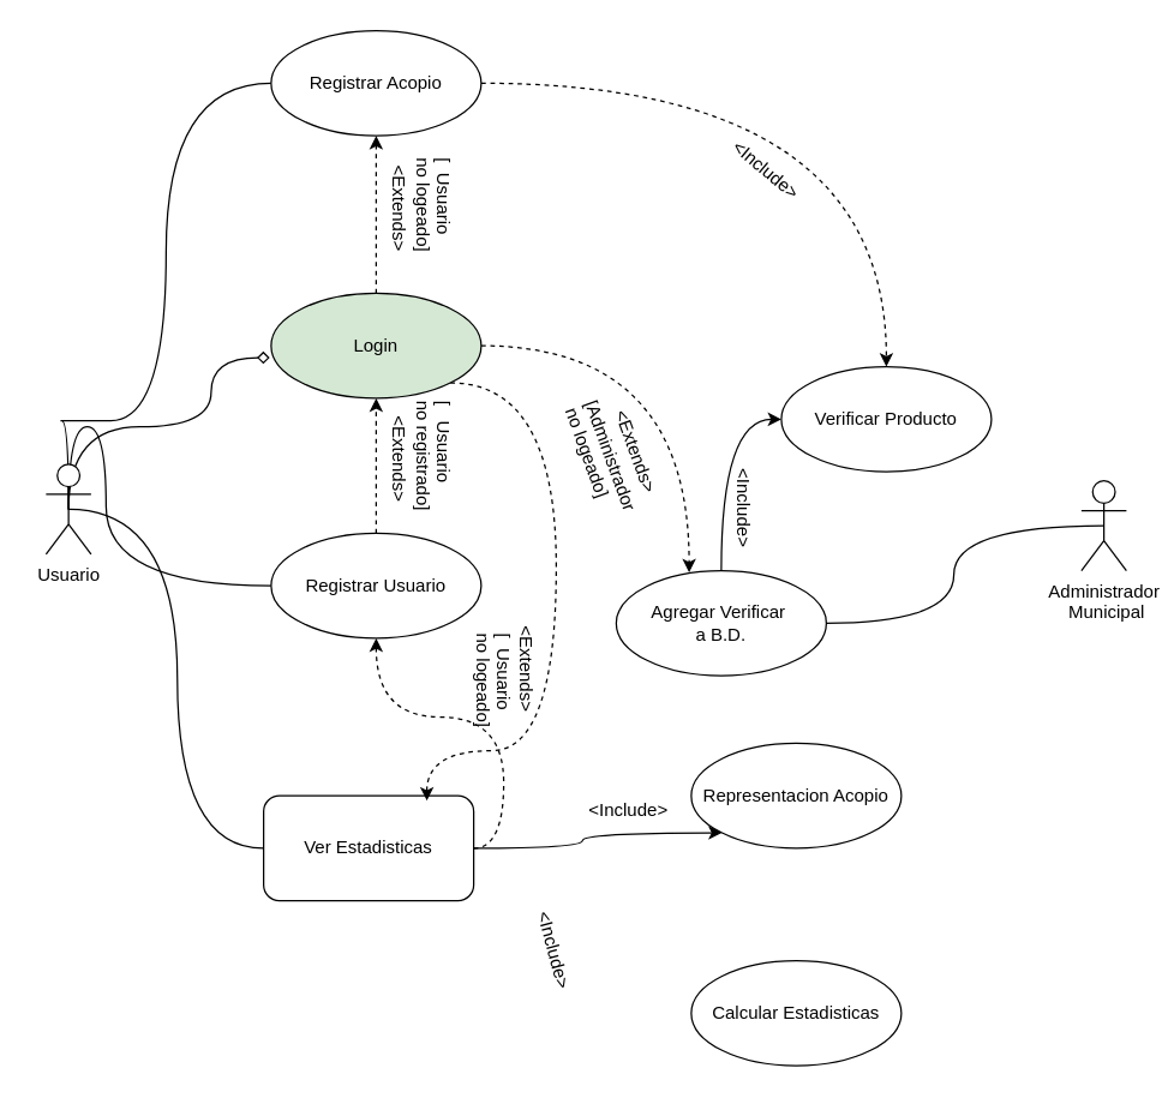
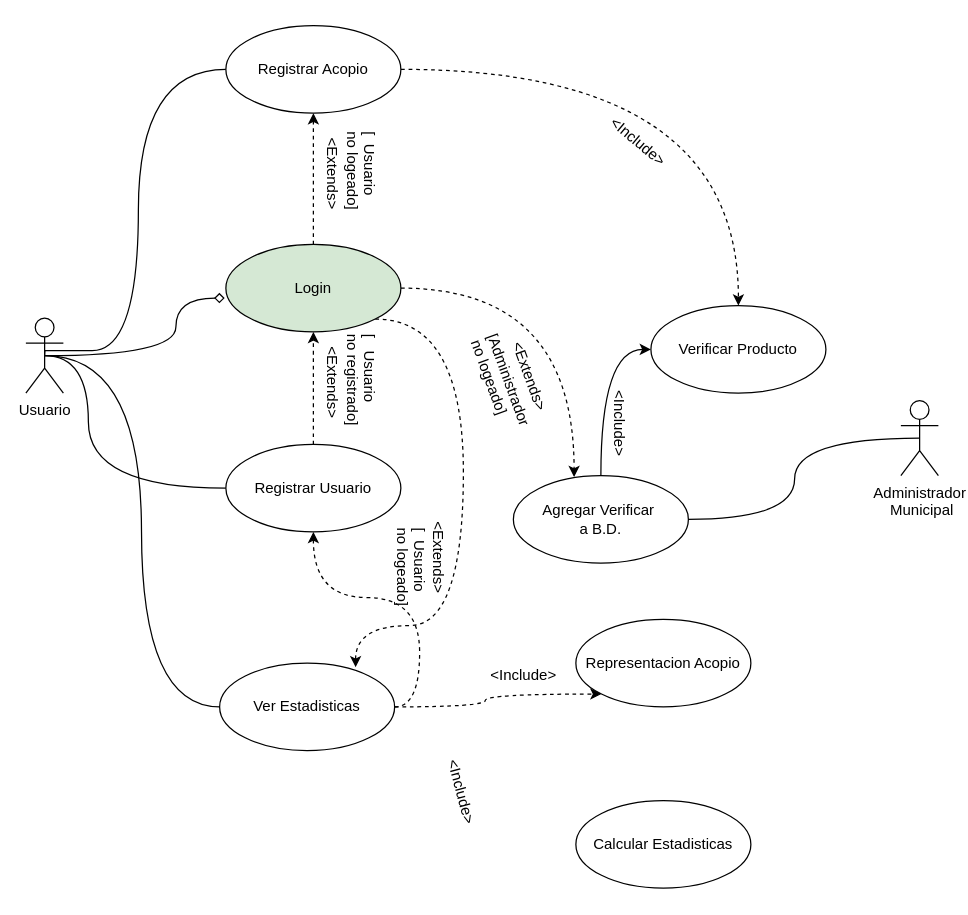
  <mxCell id="0" />
  <mxCell id="1" parent="0" />
  <mxCell id="2" style="edgeStyle=orthogonalEdgeStyle;curved=1;rounded=0;orthogonalLoop=1;jettySize=auto;html=1;exitX=0.5;exitY=0.5;exitDx=0;exitDy=0;exitPerimeter=0;endArrow=none;endFill=0;entryX=0;entryY=0.5;entryDx=0;entryDy=0;" parent="1" source="6" target="10" edge="1"><mxGeometry relative="1" as="geometry"><mxPoint x="170" y="49.765" as="targetPoint" /><Array as="points"><mxPoint x="36" y="280" /><mxPoint x="110" y="280" /><mxPoint x="110" y="54" /></Array></mxGeometry></mxCell>
  <mxCell id="3" style="edgeStyle=orthogonalEdgeStyle;curved=1;rounded=0;orthogonalLoop=1;jettySize=auto;html=1;exitX=0.5;exitY=0.5;exitDx=0;exitDy=0;exitPerimeter=0;entryX=-0.007;entryY=0.614;entryDx=0;entryDy=0;endArrow=diamond;endFill=0;entryPerimeter=0;" parent="1" source="6" target="14" edge="1"><mxGeometry relative="1" as="geometry"><Array as="points"><mxPoint x="140" y="284" /><mxPoint x="140" y="238" /></Array></mxGeometry></mxCell>
  <mxCell id="4" style="edgeStyle=orthogonalEdgeStyle;curved=1;rounded=0;orthogonalLoop=1;jettySize=auto;html=1;exitX=0.5;exitY=0.5;exitDx=0;exitDy=0;exitPerimeter=0;entryX=0;entryY=0.5;entryDx=0;entryDy=0;endArrow=none;endFill=0;" parent="1" source="6" target="16" edge="1"><mxGeometry relative="1" as="geometry"><Array as="points"><mxPoint x="70" y="284" /><mxPoint x="70" y="390" /></Array></mxGeometry></mxCell>
  <mxCell id="5" style="edgeStyle=orthogonalEdgeStyle;curved=1;rounded=0;orthogonalLoop=1;jettySize=auto;html=1;exitX=0.5;exitY=0.5;exitDx=0;exitDy=0;exitPerimeter=0;entryX=0;entryY=0.5;entryDx=0;entryDy=0;endArrow=none;endFill=0;" parent="1" source="6" target="28" edge="1"><mxGeometry relative="1" as="geometry" /></mxCell>
- <mxCell id="6" value="Usuario&lt;br&gt;&lt;br&gt;" style="shape=umlActor;verticalLabelPosition=bottom;labelBackgroundColor=#ffffff;verticalAlign=top;html=1;outlineConnect=0;" parent="1" vertex="1"><mxGeometry x="30" y="309" width="30" height="60" as="geometry" /></mxCell>
+ <mxCell id="6" value="Usuario&lt;br&gt;&lt;br&gt;" style="shape=umlActor;verticalLabelPosition=bottom;labelBackgroundColor=#ffffff;verticalAlign=top;html=1;outlineConnect=0;" parent="1" vertex="1"><mxGeometry x="20" y="254" width="30" height="60" as="geometry" /></mxCell>
  <mxCell id="7" style="edgeStyle=orthogonalEdgeStyle;curved=1;rounded=0;orthogonalLoop=1;jettySize=auto;html=1;exitX=0.5;exitY=0.5;exitDx=0;exitDy=0;exitPerimeter=0;entryX=1;entryY=0.5;entryDx=0;entryDy=0;endArrow=none;endFill=0;" parent="1" source="8" target="19" edge="1"><mxGeometry relative="1" as="geometry" /></mxCell>
  <mxCell id="8" value="Administrador&lt;br&gt;&amp;nbsp;Municipal" style="shape=umlActor;verticalLabelPosition=bottom;labelBackgroundColor=#ffffff;verticalAlign=top;html=1;outlineConnect=0;" parent="1" vertex="1"><mxGeometry x="720" y="320" width="30" height="60" as="geometry" /></mxCell>
  <mxCell id="9" style="edgeStyle=orthogonalEdgeStyle;orthogonalLoop=1;jettySize=auto;html=1;exitX=1;exitY=0.5;exitDx=0;exitDy=0;curved=1;dashed=1;" edge="1" parent="1" source="10" target="17"><mxGeometry relative="1" as="geometry" /></mxCell>
  <mxCell id="10" value="Registrar Acopio" style="ellipse;whiteSpace=wrap;html=1;" parent="1" vertex="1"><mxGeometry x="180" y="20" width="140" height="70" as="geometry" /></mxCell>
  <mxCell id="11" style="edgeStyle=orthogonalEdgeStyle;curved=1;rounded=0;orthogonalLoop=1;jettySize=auto;html=1;exitX=0.5;exitY=0;exitDx=0;exitDy=0;entryX=0.5;entryY=1;entryDx=0;entryDy=0;dashed=1;" parent="1" source="14" target="10" edge="1"><mxGeometry relative="1" as="geometry"><Array as="points"><mxPoint x="250" y="170" /><mxPoint x="250" y="170" /></Array></mxGeometry></mxCell>
  <mxCell id="12" style="edgeStyle=orthogonalEdgeStyle;curved=1;rounded=0;orthogonalLoop=1;jettySize=auto;html=1;exitX=1;exitY=1;exitDx=0;exitDy=0;entryX=0.777;entryY=0.047;entryDx=0;entryDy=0;endArrow=classic;endFill=1;dashed=1;entryPerimeter=0;" parent="1" source="14" target="28" edge="1"><mxGeometry relative="1" as="geometry"><Array as="points"><mxPoint x="370" y="254" /><mxPoint x="370" y="500" /><mxPoint x="284" y="500" /></Array></mxGeometry></mxCell>
  <mxCell id="13" style="edgeStyle=orthogonalEdgeStyle;rounded=0;orthogonalLoop=1;jettySize=auto;html=1;exitX=1;exitY=0.5;exitDx=0;exitDy=0;entryX=0.347;entryY=0.016;entryDx=0;entryDy=0;entryPerimeter=0;dashed=1;curved=1;" parent="1" source="14" target="19" edge="1"><mxGeometry relative="1" as="geometry" /></mxCell>
  <mxCell id="14" value="Login" style="ellipse;whiteSpace=wrap;html=1;fillColor=#d5e8d4;" parent="1" vertex="1"><mxGeometry x="180" y="195" width="140" height="70" as="geometry" /></mxCell>
  <mxCell id="15" style="edgeStyle=orthogonalEdgeStyle;rounded=0;orthogonalLoop=1;jettySize=auto;html=1;exitX=0.5;exitY=0;exitDx=0;exitDy=0;entryX=0.5;entryY=1;entryDx=0;entryDy=0;curved=1;dashed=1;" parent="1" source="16" target="14" edge="1"><mxGeometry relative="1" as="geometry"><Array as="points"><mxPoint x="250" y="320" /><mxPoint x="250" y="320" /></Array></mxGeometry></mxCell>
  <mxCell id="16" value="Registrar Usuario" style="ellipse;whiteSpace=wrap;html=1;" parent="1" vertex="1"><mxGeometry x="180" y="355" width="140" height="70" as="geometry" /></mxCell>
  <mxCell id="17" value="Verificar Producto" style="ellipse;whiteSpace=wrap;html=1;" parent="1" vertex="1"><mxGeometry x="520.029" y="244" width="140" height="70" as="geometry" /></mxCell>
  <mxCell id="18" style="edgeStyle=orthogonalEdgeStyle;curved=1;rounded=0;orthogonalLoop=1;jettySize=auto;html=1;exitX=0.5;exitY=0;exitDx=0;exitDy=0;entryX=0;entryY=0.5;entryDx=0;entryDy=0;endArrow=classic;endFill=1;" parent="1" source="19" target="17" edge="1"><mxGeometry relative="1" as="geometry" /></mxCell>
  <mxCell id="19" value="Agregar Verificar&amp;nbsp;&lt;br&gt;a B.D.&lt;br&gt;" style="ellipse;whiteSpace=wrap;html=1;" parent="1" vertex="1"><mxGeometry x="410" y="380" width="140" height="70" as="geometry" /></mxCell>
  <mxCell id="20" value="&amp;lt;Extends&amp;gt;" style="text;html=1;resizable=0;points=[];autosize=1;align=left;verticalAlign=top;spacingTop=-4;rotation=90;" parent="1" vertex="1"><mxGeometry x="230" y="133" width="70" height="20" as="geometry" /></mxCell>
  <mxCell id="21" value="[&amp;nbsp; Usuario &lt;br&gt;no logeado]" style="text;html=1;resizable=0;points=[];autosize=1;align=left;verticalAlign=top;spacingTop=-4;rotation=90;strokeColor=none;fillColor=none;" parent="1" vertex="1"><mxGeometry x="250" y="128" width="80" height="30" as="geometry" /></mxCell>
  <mxCell id="22" value="&amp;lt;Extends&amp;gt;" style="text;html=1;resizable=0;points=[];autosize=1;align=left;verticalAlign=top;spacingTop=-4;rotation=90;" parent="1" vertex="1"><mxGeometry x="230" y="300" width="70" height="20" as="geometry" /></mxCell>
  <mxCell id="23" value="[&amp;nbsp; &amp;nbsp;Usuario&amp;nbsp;&lt;br&gt;no registrado]&lt;br&gt;" style="text;html=1;resizable=0;points=[];autosize=1;align=left;verticalAlign=top;spacingTop=-4;rotation=90;" parent="1" vertex="1"><mxGeometry x="245" y="295" width="90" height="30" as="geometry" /></mxCell>
  <mxCell id="24" value="&amp;lt;Include&amp;gt;" style="text;html=1;resizable=0;points=[];autosize=1;align=left;verticalAlign=top;spacingTop=-4;rotation=40;" parent="1" vertex="1"><mxGeometry x="480" y="108" width="70" height="20" as="geometry" /></mxCell>
  <mxCell id="25" value="&amp;lt;Include&amp;gt;" style="text;html=1;resizable=0;points=[];autosize=1;align=left;verticalAlign=top;spacingTop=-4;rotation=90;direction=south;" parent="1" vertex="1"><mxGeometry x="460" y="285" width="20" height="70" as="geometry" /></mxCell>
- <mxCell id="26" style="edgeStyle=orthogonalEdgeStyle;curved=1;rounded=0;orthogonalLoop=1;jettySize=auto;html=1;exitX=1;exitY=0.5;exitDx=0;exitDy=0;entryX=0;entryY=1;entryDx=0;entryDy=0;dashed=0;endArrow=classic;endFill=1;" parent="1" source="28" target="32" edge="1"><mxGeometry relative="1" as="geometry" /></mxCell>
+ <mxCell id="26" style="edgeStyle=orthogonalEdgeStyle;curved=1;rounded=0;orthogonalLoop=1;jettySize=auto;html=1;exitX=1;exitY=0.5;exitDx=0;exitDy=0;entryX=0;entryY=1;entryDx=0;entryDy=0;dashed=1;endArrow=classic;endFill=1;" parent="1" source="28" target="32" edge="1"><mxGeometry relative="1" as="geometry" /></mxCell>
  <mxCell id="27" style="edgeStyle=orthogonalEdgeStyle;curved=1;rounded=0;orthogonalLoop=1;jettySize=auto;html=1;exitX=1;exitY=0.5;exitDx=0;exitDy=0;dashed=1;endArrow=classic;endFill=1;" parent="1" source="28" target="16" edge="1"><mxGeometry relative="1" as="geometry" /></mxCell>
- <mxCell id="28" value="Ver Estadisticas" style="whiteSpace=wrap;html=1;strokeColor=#000000;fillColor=none;rounded=1;" parent="1" vertex="1"><mxGeometry x="175" y="530" width="140" height="70" as="geometry" /></mxCell>
+ <mxCell id="28" value="Ver Estadisticas" style="ellipse;whiteSpace=wrap;html=1;strokeColor=#000000;fillColor=none;" parent="1" vertex="1"><mxGeometry x="175" y="530" width="140" height="70" as="geometry" /></mxCell>
  <mxCell id="29" value="&amp;lt;Extends&amp;gt;" style="text;html=1;resizable=0;points=[];autosize=1;align=left;verticalAlign=top;spacingTop=-4;rotation=90;" parent="1" vertex="1"><mxGeometry x="315" y="440" width="70" height="20" as="geometry" /></mxCell>
  <mxCell id="30" value="[&amp;nbsp; Usuario &lt;br&gt;no logeado]" style="text;html=1;resizable=0;points=[];autosize=1;align=left;verticalAlign=top;spacingTop=-4;rotation=90;strokeColor=none;fillColor=none;" parent="1" vertex="1"><mxGeometry x="290" y="445" width="80" height="30" as="geometry" /></mxCell>
  <mxCell id="31" value="Calcular Estadisticas" style="ellipse;whiteSpace=wrap;html=1;strokeColor=#000000;fillColor=none;" parent="1" vertex="1"><mxGeometry x="460" y="640" width="140" height="70" as="geometry" /></mxCell>
  <mxCell id="32" value="Representacion Acopio" style="ellipse;whiteSpace=wrap;html=1;strokeColor=#000000;fillColor=none;" parent="1" vertex="1"><mxGeometry x="460" y="495" width="140" height="70" as="geometry" /></mxCell>
  <mxCell id="33" value="&amp;lt;Include&amp;gt;" style="text;html=1;resizable=0;points=[];autosize=1;align=left;verticalAlign=top;spacingTop=-4;" parent="1" vertex="1"><mxGeometry x="390" y="530" width="70" height="20" as="geometry" /></mxCell>
  <mxCell id="34" value="&amp;lt;Include&amp;gt;" style="text;html=1;resizable=0;points=[];autosize=1;align=left;verticalAlign=top;spacingTop=-4;rotation=75;" parent="1" vertex="1"><mxGeometry x="335" y="630" width="70" height="20" as="geometry" /></mxCell>
  <mxCell id="35" value="&amp;lt;Extends&amp;gt;" style="text;html=1;resizable=0;points=[];autosize=1;align=left;verticalAlign=top;spacingTop=-4;rotation=70;" parent="1" vertex="1"><mxGeometry x="390" y="295" width="70" height="20" as="geometry" /></mxCell>
  <mxCell id="36" value="[Administrador&amp;nbsp;&lt;br&gt;no logeado]&lt;br&gt;" style="text;html=1;resizable=0;points=[];autosize=1;align=left;verticalAlign=top;spacingTop=-4;rotation=70;" parent="1" vertex="1"><mxGeometry x="355" y="299" width="100" height="30" as="geometry" /></mxCell>
